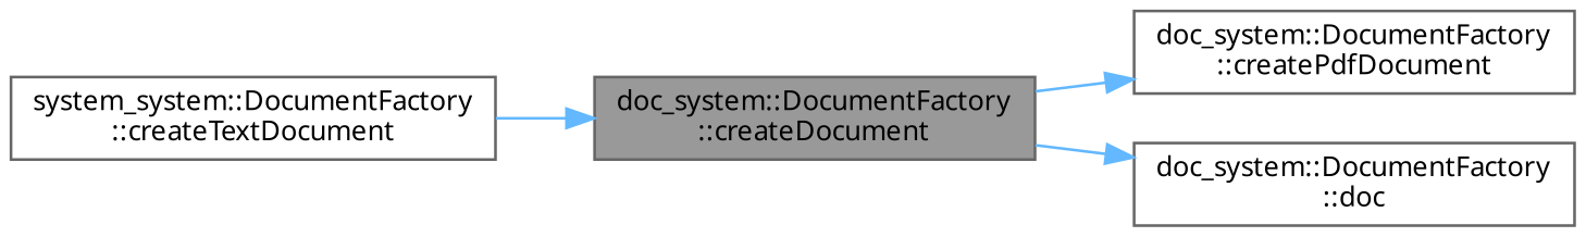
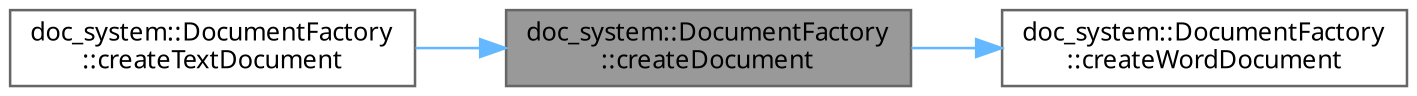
  digraph {
    fontname="Noto Sans"
    rankdir=LR
    node [color=grey40 fillcolor=white fontname="Noto Sans" fontsize=10 shape=box style=filled]
    edge [color=steelblue1 fontname="Noto Sans" fontsize=10 labelfontname=Helvetica labelfontsize=10 style=solid]
    n1 [color=gray40 fillcolor=grey60 fontcolor=black height=0.2 label="doc_system::DocumentFactory\l::createDocument" width=0.4]
-   n2 [height=0.2 label="doc_system::DocumentFactory\l::createPdfDocument" width=0.4]
-   n3 [height=0.2 label="doc_system::DocumentFactory\l::doc" width=0.4]
-   n4 [height=0.2 label="system_system::DocumentFactory\l::createTextDocument" width=0.4]
-   n1 -> n2
+   n3 [height=0.2 label="doc_system::DocumentFactory\l::createWordDocument" width=0.4]
+   n4 [height=0.2 label="doc_system::DocumentFactory\l::createTextDocument" width=0.4]
    n1 -> n3
    n4 -> n1
  }
